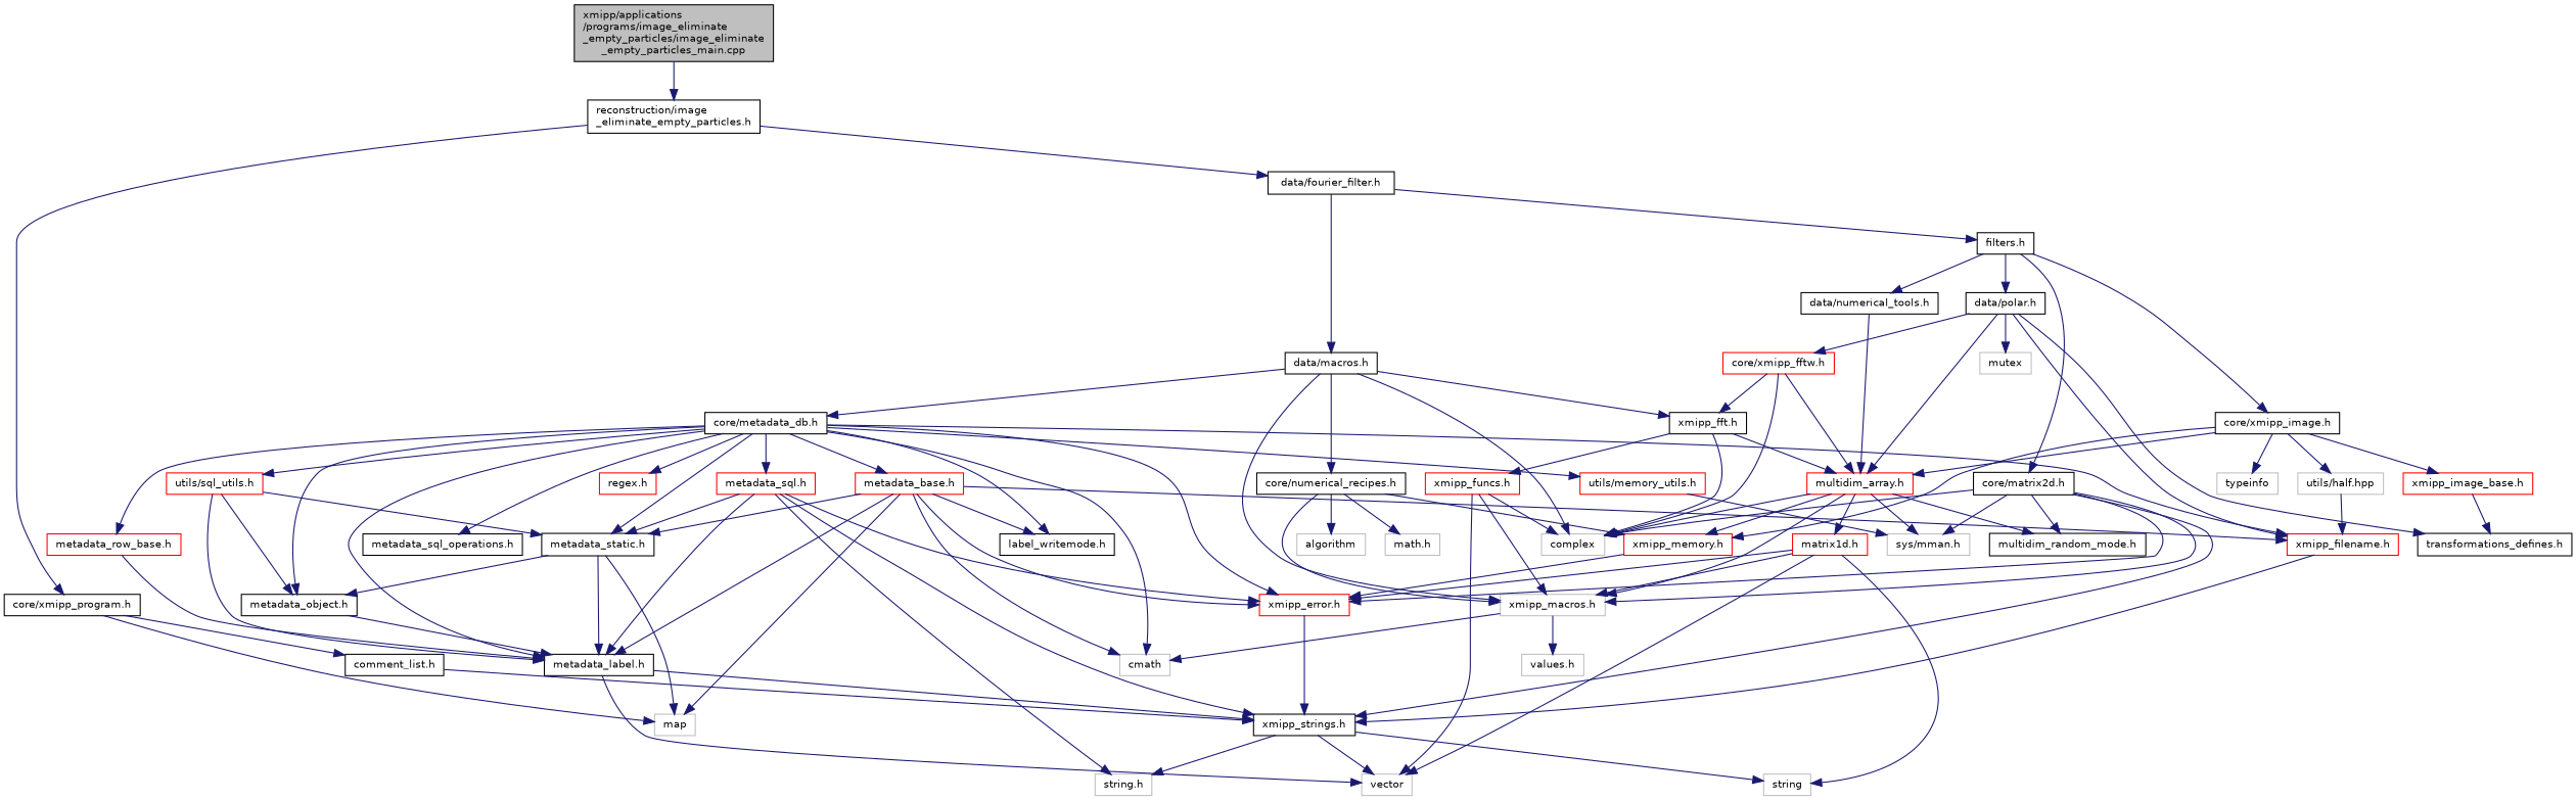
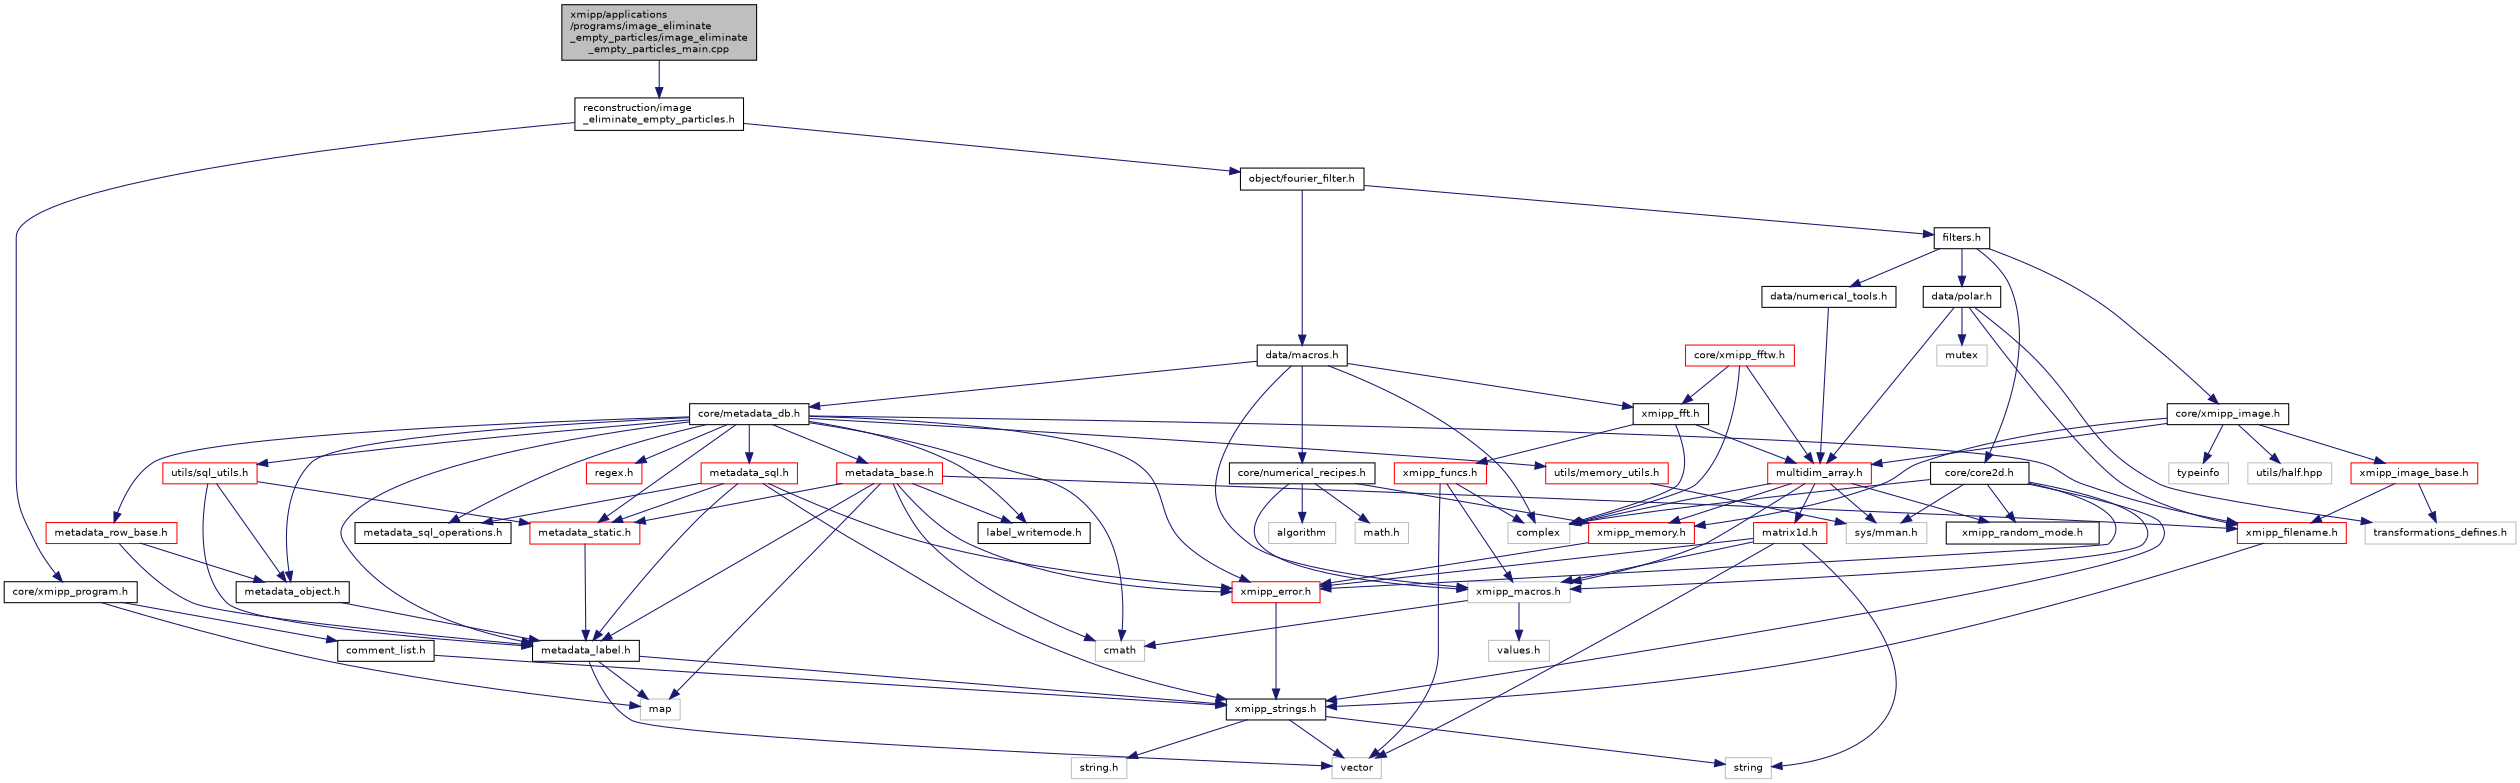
  digraph {
    node [color=black fillcolor=white fontname=Helvetica fontsize=10 shape=record style=filled]
    edge [color=midnightblue fontname=Helvetica fontsize=10 labelfontname=Helvetica labelfontsize=10 style=solid]
    n1 [fillcolor=grey75 fontcolor=black height=0.2 label="xmipp/applications\l/programs/image_eliminate\l_empty_particles/image_eliminate\l_empty_particles_main.cpp" width=0.4]
    n2 [height=0.2 label="reconstruction/image\l_eliminate_empty_particles.h" width=0.4]
    n3 [height=0.2 label="core/xmipp_program.h" width=0.4]
-   n4 [height=0.2 label="data/fourier_filter.h" width=0.4]
+   n4 [height=0.2 label="object/fourier_filter.h" width=0.4]
    n5 [color=grey75 height=0.2 label=map width=0.4]
    n6 [height=0.2 label="comment_list.h" width=0.4]
    n7 [height=0.2 label="filters.h" width=0.4]
    n8 [height=0.2 label="data/macros.h" width=0.4]
    n9 [height=0.2 label="xmipp_strings.h" width=0.4]
    n10 [color=grey75 height=0.2 label=vector width=0.4]
    n11 [color=grey75 height=0.2 label=string width=0.4]
    n12 [color=grey75 height=0.2 label="string.h" width=0.4]
    n13 [height=0.2 label="core/xmipp_image.h" width=0.4]
-   n14 [height=0.2 label="core/matrix2d.h" width=0.4]
+   n14 [height=0.2 label="core/core2d.h" width=0.4]
    n15 [height=0.2 label="data/numerical_tools.h" width=0.4]
    n16 [height=0.2 label="data/polar.h" width=0.4]
    n17 [color=grey75 height=0.2 label="xmipp_macros.h" width=0.4]
    n18 [color=grey75 height=0.2 label=complex width=0.4]
    n19 [height=0.2 label="xmipp_fft.h" width=0.4]
    n20 [height=0.2 label="core/metadata_db.h" width=0.4]
    n21 [height=0.2 label="core/numerical_recipes.h" width=0.4]
    n22 [color=grey75 height=0.2 label=typeinfo width=0.4]
    n23 [color=red height=0.2 label="multidim_array.h" width=0.4]
    n24 [color=red height=0.2 label="xmipp_memory.h" width=0.4]
    n25 [color=red height=0.2 label="xmipp_image_base.h" width=0.4]
    n26 [color=grey75 height=0.2 label="utils/half.hpp" width=0.4]
    n27 [color=grey75 height=0.2 label="sys/mman.h" width=0.4]
-   n28 [height=0.2 label="multidim_random_mode.h" width=0.4]
+   n28 [height=0.2 label="xmipp_random_mode.h" width=0.4]
    n29 [color=red height=0.2 label="xmipp_error.h" width=0.4]
    n30 [color=red height=0.2 label="xmipp_filename.h" width=0.4]
-   n31 [height=0.2 label="transformations_defines.h" width=0.4]
+   n31 [color=grey75 height=0.2 label="transformations_defines.h" width=0.4]
    n32 [color=grey75 height=0.2 label=mutex width=0.4]
    n33 [color=red height=0.2 label="core/xmipp_fftw.h" width=0.4]
    n34 [color=red height=0.2 label="matrix1d.h" width=0.4]
    n35 [color=grey75 height=0.2 label="values.h" width=0.4]
    n36 [color=grey75 height=0.2 label=cmath width=0.4]
    n37 [color=red height=0.2 label="xmipp_funcs.h" width=0.4]
    n38 [color=red height=0.2 label="regex.h" width=0.4]
    n39 [color=red height=0.2 label="utils/memory_utils.h" width=0.4]
    n40 [color=red height=0.2 label="metadata_base.h" width=0.4]
    n41 [height=0.2 label="metadata_label.h" width=0.4]
    n42 [height=0.2 label="label_writemode.h" width=0.4]
-   n43 [height=0.2 label="metadata_static.h" width=0.4]
+   n43 [color=red height=0.2 label="metadata_static.h" width=0.4]
    n44 [height=0.2 label="metadata_object.h" width=0.4]
    n45 [color=red height=0.2 label="metadata_row_base.h" width=0.4]
    n46 [color=red height=0.2 label="metadata_sql.h" width=0.4]
    n47 [height=0.2 label="metadata_sql_operations.h" width=0.4]
    n48 [color=red height=0.2 label="utils/sql_utils.h" width=0.4]
    n49 [color=grey75 height=0.2 label="math.h" width=0.4]
    n50 [color=grey75 height=0.2 label=algorithm width=0.4]
    n1 -> n2
    n2 -> n3
    n2 -> n4
    n3 -> n5
    n3 -> n6
    n4 -> n7
    n4 -> n8
    n6 -> n9
    n7 -> n13
    n7 -> n14
    n7 -> n15
    n7 -> n16
    n8 -> n17
    n8 -> n18
    n8 -> n19
    n8 -> n20
    n8 -> n21
    n9 -> n10
    n9 -> n11
    n9 -> n12
    n13 -> n22
    n13 -> n23
    n13 -> n24
    n13 -> n25
    n13 -> n26
    n14 -> n9
    n14 -> n17
    n14 -> n18
    n14 -> n27
    n14 -> n28
    n14 -> n29
    n15 -> n23
    n16 -> n23
    n16 -> n30
    n16 -> n31
    n16 -> n32
-   n16 -> n33
    n17 -> n35
    n17 -> n36
    n19 -> n18
    n19 -> n23
    n19 -> n37
    n20 -> n29
    n20 -> n30
    n20 -> n36
    n20 -> n38
    n20 -> n39
    n20 -> n40
    n20 -> n41
    n20 -> n42
    n20 -> n43
    n20 -> n44
    n20 -> n45
    n20 -> n46
    n20 -> n47
    n20 -> n48
    n21 -> n17
    n21 -> n24
    n21 -> n49
    n21 -> n50
    n23 -> n17
    n23 -> n18
    n23 -> n24
    n23 -> n27
    n23 -> n28
    n23 -> n34
    n24 -> n29
-   n26 -> n30
+   n25 -> n30
    n25 -> n31
    n29 -> n9
    n30 -> n9
    n33 -> n18
    n33 -> n19
    n33 -> n23
    n34 -> n10
    n34 -> n11
    n34 -> n17
    n34 -> n29
    n37 -> n10
    n37 -> n17
    n37 -> n18
    n39 -> n27
    n40 -> n5
    n40 -> n29
    n40 -> n30
    n40 -> n36
    n40 -> n41
    n40 -> n42
    n40 -> n43
-   n43 -> n5
+   n41 -> n5
    n41 -> n9
    n41 -> n10
    n43 -> n41
    n44 -> n41
    n45 -> n41
-   n43 -> n44
+   n45 -> n44
    n46 -> n9
    n46 -> n29
    n46 -> n41
    n46 -> n43
-   n46 -> n12
+   n46 -> n47
    n48 -> n41
    n48 -> n43
    n48 -> n44
  }
